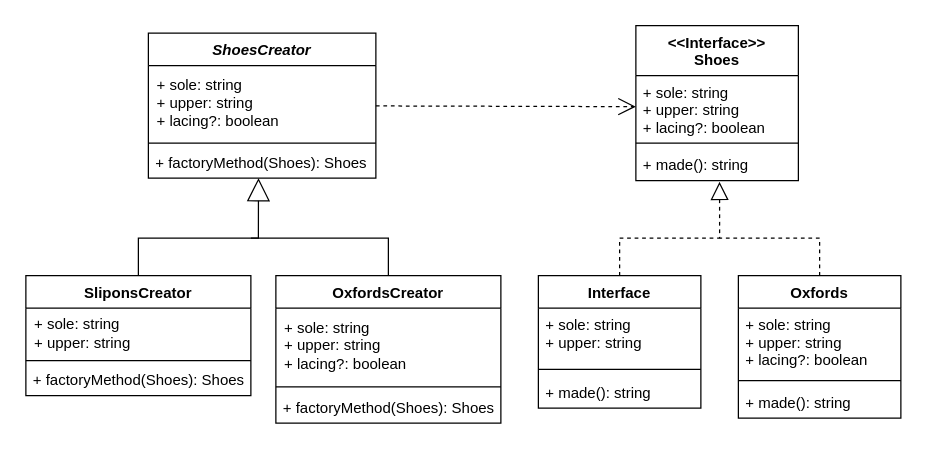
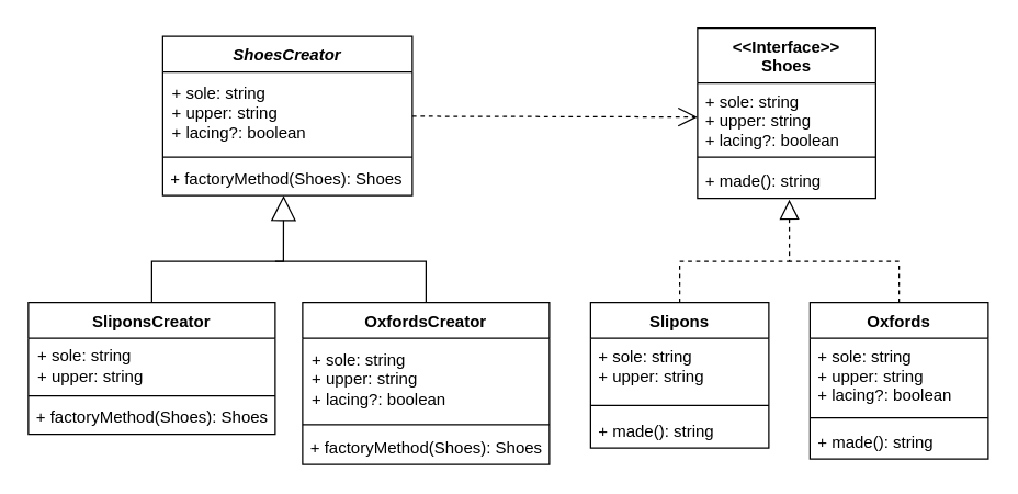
  <mxCell id="0" />
  <mxCell id="1" parent="0" />
  <mxCell id="2" value="" style="endArrow=block;dashed=1;endFill=0;endSize=12;html=1;rounded=0;exitX=0.5;exitY=0;exitDx=0;exitDy=0;entryX=0.515;entryY=1.038;entryDx=0;entryDy=0;entryPerimeter=0;" parent="1" source="16" target="27" edge="1"><mxGeometry width="160" relative="1" as="geometry"><mxPoint x="493" y="220" as="sourcePoint" /><mxPoint x="574.99" y="140" as="targetPoint" /><Array as="points"><mxPoint x="495" y="190" /><mxPoint x="575" y="190" /></Array></mxGeometry></mxCell>
  <mxCell id="3" value="" style="endArrow=none;dashed=1;html=1;rounded=0;fontColor=#000000;exitX=0.5;exitY=0;exitDx=0;exitDy=0;" parent="1" source="20" edge="1"><mxGeometry width="50" height="50" relative="1" as="geometry"><mxPoint x="661" y="220" as="sourcePoint" /><mxPoint x="575" y="190" as="targetPoint" /><Array as="points"><mxPoint x="655" y="190" /></Array></mxGeometry></mxCell>
  <mxCell id="4" value="ShoesCreator" style="swimlane;fontStyle=3;align=center;verticalAlign=top;childLayout=stackLayout;horizontal=1;startSize=26;horizontalStack=0;resizeParent=1;resizeParentMax=0;resizeLast=0;collapsible=1;marginBottom=0;fontColor=#000000;" parent="1" vertex="1"><mxGeometry x="118" y="26" width="182" height="116" as="geometry" /></mxCell>
  <mxCell id="5" value="&lt;span style=&quot;&quot;&gt;+&amp;nbsp;sole: string&lt;/span&gt;&lt;br style=&quot;padding: 0px; margin: 0px;&quot;&gt;&lt;span style=&quot;&quot;&gt;+&amp;nbsp;upper: string&lt;/span&gt;&lt;br style=&quot;padding: 0px; margin: 0px;&quot;&gt;&lt;span style=&quot;&quot;&gt;+&amp;nbsp;lacing?: boolean&lt;/span&gt;" style="text;html=1;align=left;verticalAlign=middle;resizable=0;points=[];autosize=1;strokeColor=none;fillColor=none;spacingLeft=5;" vertex="1" parent="4"><mxGeometry y="26" width="182" height="60" as="geometry" /></mxCell>
  <mxCell id="6" value="" style="line;strokeWidth=1;fillColor=none;align=left;verticalAlign=middle;spacingTop=-1;spacingLeft=3;spacingRight=3;rotatable=0;labelPosition=right;points=[];portConstraint=eastwest;strokeColor=inherit;fontColor=#000000;" parent="4" vertex="1"><mxGeometry y="86" width="182" height="4" as="geometry" /></mxCell>
  <mxCell id="7" value="+ factoryMethod(Shoes): Shoes" style="text;strokeColor=none;fillColor=none;align=left;verticalAlign=top;spacingLeft=4;spacingRight=4;overflow=hidden;rotatable=0;points=[[0,0.5],[1,0.5]];portConstraint=eastwest;fontColor=#000000;" parent="4" vertex="1"><mxGeometry y="90" width="182" height="26" as="geometry" /></mxCell>
  <mxCell id="8" value="OxfordsCreator" style="swimlane;fontStyle=1;align=center;verticalAlign=top;childLayout=stackLayout;horizontal=1;startSize=26;horizontalStack=0;resizeParent=1;resizeParentMax=0;resizeLast=0;collapsible=1;marginBottom=0;fontColor=#000000;" parent="1" vertex="1"><mxGeometry x="220" y="220" width="180" height="118" as="geometry" /></mxCell>
  <mxCell id="9" value="&lt;span style=&quot;&quot;&gt;+&amp;nbsp;sole: string&lt;/span&gt;&lt;br style=&quot;padding: 0px; margin: 0px;&quot;&gt;&lt;span style=&quot;&quot;&gt;+&amp;nbsp;upper: string&lt;/span&gt;&lt;br style=&quot;padding: 0px; margin: 0px;&quot;&gt;&lt;div style=&quot;&quot;&gt;&lt;span style=&quot;background-color: initial;&quot;&gt;+&amp;nbsp;lacing?: boolean&lt;/span&gt;&lt;/div&gt;" style="text;html=1;align=left;verticalAlign=middle;resizable=0;points=[];autosize=1;strokeColor=none;fillColor=none;spacingLeft=5;" vertex="1" parent="8"><mxGeometry y="26" width="180" height="60" as="geometry" /></mxCell>
  <mxCell id="10" value="" style="line;strokeWidth=1;fillColor=none;align=left;verticalAlign=middle;spacingTop=-1;spacingLeft=3;spacingRight=3;rotatable=0;labelPosition=right;points=[];portConstraint=eastwest;strokeColor=inherit;fontColor=#000000;" parent="8" vertex="1"><mxGeometry y="86" width="180" height="6" as="geometry" /></mxCell>
  <mxCell id="11" value="+ factoryMethod(Shoes): Shoes" style="text;strokeColor=none;fillColor=none;align=left;verticalAlign=top;spacingLeft=4;spacingRight=4;overflow=hidden;rotatable=0;points=[[0,0.5],[1,0.5]];portConstraint=eastwest;fontColor=#000000;" parent="8" vertex="1"><mxGeometry y="92" width="180" height="26" as="geometry" /></mxCell>
  <mxCell id="12" value="SliponsCreator" style="swimlane;fontStyle=1;align=center;verticalAlign=top;childLayout=stackLayout;horizontal=1;startSize=26;horizontalStack=0;resizeParent=1;resizeParentMax=0;resizeLast=0;collapsible=1;marginBottom=0;fontColor=#000000;" parent="1" vertex="1"><mxGeometry x="20" y="220" width="180" height="96" as="geometry" /></mxCell>
  <mxCell id="13" value="&lt;span style=&quot;&quot;&gt;+&amp;nbsp;sole: string&lt;/span&gt;&lt;br style=&quot;padding: 0px; margin: 0px;&quot;&gt;&lt;span style=&quot;&quot;&gt;+&amp;nbsp;upper: string&lt;/span&gt;" style="text;html=1;align=left;verticalAlign=middle;resizable=0;points=[];autosize=1;strokeColor=none;fillColor=none;spacingLeft=5;" vertex="1" parent="12"><mxGeometry y="26" width="180" height="40" as="geometry" /></mxCell>
  <mxCell id="14" value="&#10;&#10;" style="line;strokeWidth=1;fillColor=none;align=left;verticalAlign=middle;spacingTop=-1;spacingLeft=3;spacingRight=3;rotatable=0;labelPosition=right;points=[];portConstraint=eastwest;strokeColor=inherit;fontColor=#000000;" parent="12" vertex="1"><mxGeometry y="66" width="180" height="4" as="geometry" /></mxCell>
  <mxCell id="15" value="+ factoryMethod(Shoes): Shoes" style="text;strokeColor=none;fillColor=none;align=left;verticalAlign=top;spacingLeft=4;spacingRight=4;overflow=hidden;rotatable=0;points=[[0,0.5],[1,0.5]];portConstraint=eastwest;fontColor=#000000;" parent="12" vertex="1"><mxGeometry y="70" width="180" height="26" as="geometry" /></mxCell>
- <mxCell id="16" value="Interface" style="swimlane;fontStyle=1;align=center;verticalAlign=top;childLayout=stackLayout;horizontal=1;startSize=26;horizontalStack=0;resizeParent=1;resizeParentMax=0;resizeLast=0;collapsible=1;marginBottom=0;fontColor=#000000;" parent="1" vertex="1"><mxGeometry x="430" y="220" width="130" height="106" as="geometry" /></mxCell>
+ <mxCell id="16" value="Slipons" style="swimlane;fontStyle=1;align=center;verticalAlign=top;childLayout=stackLayout;horizontal=1;startSize=26;horizontalStack=0;resizeParent=1;resizeParentMax=0;resizeLast=0;collapsible=1;marginBottom=0;fontColor=#000000;" parent="1" vertex="1"><mxGeometry x="430" y="220" width="130" height="106" as="geometry" /></mxCell>
  <mxCell id="17" value="+ sole: string&#10;+ upper: string" style="text;strokeColor=none;fillColor=none;align=left;verticalAlign=top;spacingLeft=4;spacingRight=4;overflow=hidden;rotatable=0;points=[[0,0.5],[1,0.5]];portConstraint=eastwest;fontColor=#000000;" parent="16" vertex="1"><mxGeometry y="26" width="130" height="44" as="geometry" /></mxCell>
  <mxCell id="18" value="" style="line;strokeWidth=1;fillColor=none;align=left;verticalAlign=middle;spacingTop=-1;spacingLeft=3;spacingRight=3;rotatable=0;labelPosition=right;points=[];portConstraint=eastwest;strokeColor=inherit;fontColor=#000000;" parent="16" vertex="1"><mxGeometry y="70" width="130" height="10" as="geometry" /></mxCell>
  <mxCell id="19" value="+ made(): string" style="text;strokeColor=none;fillColor=none;align=left;verticalAlign=top;spacingLeft=4;spacingRight=4;overflow=hidden;rotatable=0;points=[[0,0.5],[1,0.5]];portConstraint=eastwest;fontColor=#000000;" parent="16" vertex="1"><mxGeometry y="80" width="130" height="26" as="geometry" /></mxCell>
  <mxCell id="20" value="Oxfords" style="swimlane;fontStyle=1;align=center;verticalAlign=top;childLayout=stackLayout;horizontal=1;startSize=26;horizontalStack=0;resizeParent=1;resizeParentMax=0;resizeLast=0;collapsible=1;marginBottom=0;fontColor=#000000;" parent="1" vertex="1"><mxGeometry x="590" y="220" width="130" height="114" as="geometry" /></mxCell>
  <mxCell id="21" value="+ sole: string&#10;+ upper: string&#10;+ lacing?: boolean" style="text;strokeColor=none;fillColor=none;align=left;verticalAlign=top;spacingLeft=4;spacingRight=4;overflow=hidden;rotatable=0;points=[[0,0.5],[1,0.5]];portConstraint=eastwest;fontColor=#000000;" parent="20" vertex="1"><mxGeometry y="26" width="130" height="54" as="geometry" /></mxCell>
  <mxCell id="22" value="" style="line;strokeWidth=1;fillColor=none;align=left;verticalAlign=middle;spacingTop=-1;spacingLeft=3;spacingRight=3;rotatable=0;labelPosition=right;points=[];portConstraint=eastwest;strokeColor=inherit;fontColor=#000000;" parent="20" vertex="1"><mxGeometry y="80" width="130" height="8" as="geometry" /></mxCell>
  <mxCell id="23" value="+ made(): string" style="text;strokeColor=none;fillColor=none;align=left;verticalAlign=top;spacingLeft=4;spacingRight=4;overflow=hidden;rotatable=0;points=[[0,0.5],[1,0.5]];portConstraint=eastwest;fontColor=#000000;" parent="20" vertex="1"><mxGeometry y="88" width="130" height="26" as="geometry" /></mxCell>
  <mxCell id="24" value="&lt;&lt;Interface&gt;&gt;&#10;Shoes" style="swimlane;fontStyle=1;align=center;verticalAlign=top;childLayout=stackLayout;horizontal=1;startSize=40;horizontalStack=0;resizeParent=1;resizeParentMax=0;resizeLast=0;collapsible=1;marginBottom=0;fontColor=#000000;" parent="1" vertex="1"><mxGeometry x="508" y="20" width="130" height="124" as="geometry" /></mxCell>
  <mxCell id="25" value="+ sole: string&#10;+ upper: string&#10;+ lacing?: boolean" style="text;strokeColor=none;fillColor=none;align=left;verticalAlign=top;spacingLeft=4;spacingRight=4;overflow=hidden;rotatable=0;points=[[0,0.5],[1,0.5]];portConstraint=eastwest;fontColor=#000000;" parent="24" vertex="1"><mxGeometry y="40" width="130" height="50" as="geometry" /></mxCell>
  <mxCell id="26" value="" style="line;strokeWidth=1;fillColor=none;align=left;verticalAlign=middle;spacingTop=-1;spacingLeft=3;spacingRight=3;rotatable=0;labelPosition=right;points=[];portConstraint=eastwest;strokeColor=inherit;fontColor=#000000;" parent="24" vertex="1"><mxGeometry y="90" width="130" height="8" as="geometry" /></mxCell>
  <mxCell id="27" value="+ made(): string" style="text;strokeColor=none;fillColor=none;align=left;verticalAlign=top;spacingLeft=4;spacingRight=4;overflow=hidden;rotatable=0;points=[[0,0.5],[1,0.5]];portConstraint=eastwest;fontColor=#000000;" parent="24" vertex="1"><mxGeometry y="98" width="130" height="26" as="geometry" /></mxCell>
  <mxCell id="28" value="Use" style="endArrow=open;endSize=12;dashed=1;rounded=0;fontColor=#000000;textOpacity=0;" parent="1" source="4" target="25" edge="1"><mxGeometry x="0.007" y="-74" width="160" relative="1" as="geometry"><mxPoint x="300" y="90" as="sourcePoint" /><mxPoint x="460" y="90" as="targetPoint" /><mxPoint as="offset" /></mxGeometry></mxCell>
  <mxCell id="29" value="Extends" style="endArrow=block;endSize=16;endFill=0;html=1;rounded=0;fontColor=#000000;entryX=0.484;entryY=1;entryDx=0;entryDy=0;entryPerimeter=0;exitX=0.5;exitY=0;exitDx=0;exitDy=0;textOpacity=0;" parent="1" source="12" target="7" edge="1"><mxGeometry x="0.441" y="-1" width="160" relative="1" as="geometry"><mxPoint x="150" y="166" as="sourcePoint" /><mxPoint x="310" y="166" as="targetPoint" /><Array as="points"><mxPoint x="110" y="190" /><mxPoint x="206" y="190" /></Array><mxPoint as="offset" /></mxGeometry></mxCell>
  <mxCell id="30" value="" style="endArrow=none;html=1;rounded=0;fontColor=#000000;exitX=0.5;exitY=0;exitDx=0;exitDy=0;" parent="1" source="8" edge="1"><mxGeometry width="50" height="50" relative="1" as="geometry"><mxPoint x="560" y="290" as="sourcePoint" /><mxPoint x="200" y="190" as="targetPoint" /><Array as="points"><mxPoint x="310" y="190" /></Array></mxGeometry></mxCell>
